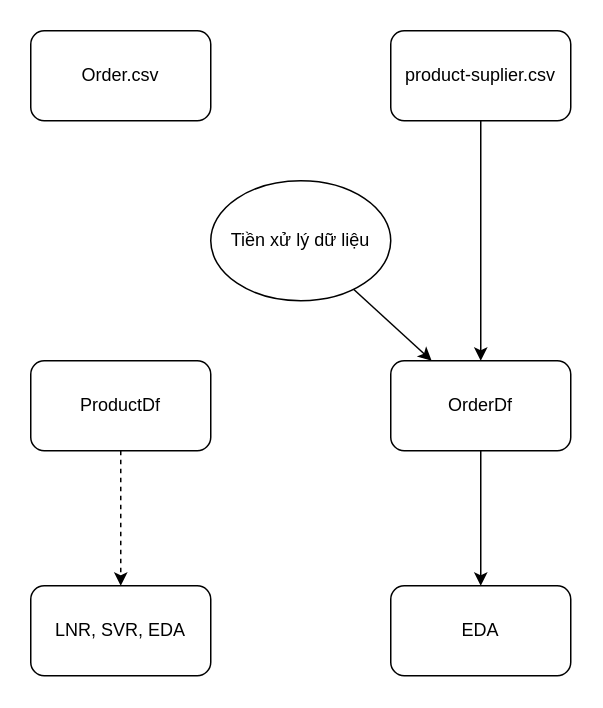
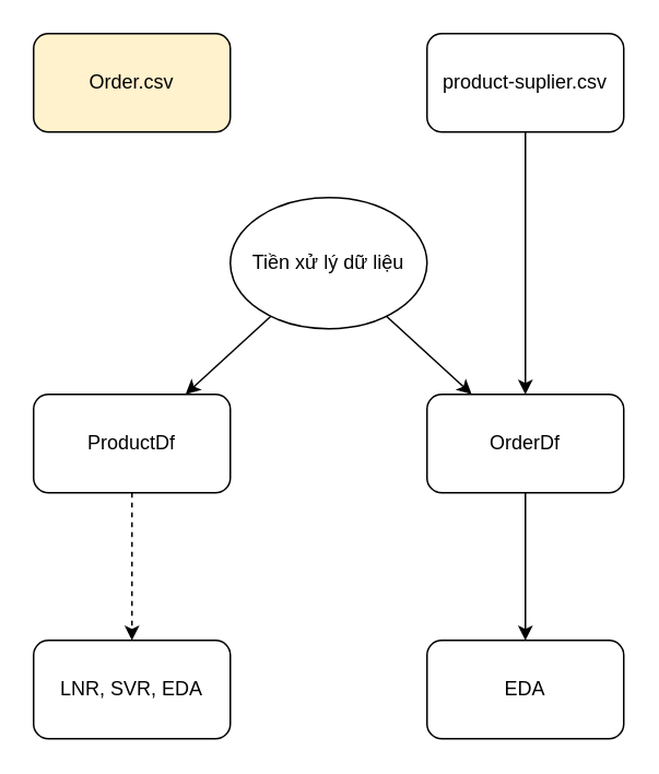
  <mxCell id="0" />
  <mxCell id="1" parent="0" />
- <mxCell id="2" value="Order.csv" style="rounded=1;whiteSpace=wrap;html=1;" vertex="1" parent="1"><mxGeometry x="20" y="20" width="120" height="60" as="geometry" /></mxCell>
+ <mxCell id="2" value="Order.csv" style="rounded=1;whiteSpace=wrap;html=1;fillColor=#fff2cc;" vertex="1" parent="1"><mxGeometry x="20" y="20" width="120" height="60" as="geometry" /></mxCell>
  <mxCell id="3" value="product-suplier.csv" style="rounded=1;whiteSpace=wrap;html=1;" vertex="1" parent="1"><mxGeometry x="260" y="20" width="120" height="60" as="geometry" /></mxCell>
  <mxCell id="4" style="edgeStyle=orthogonalEdgeStyle;rounded=0;orthogonalLoop=1;jettySize=auto;html=1;dashed=1;" edge="1" parent="1" source="5" target="12"><mxGeometry relative="1" as="geometry"><mxPoint x="80" y="380" as="targetPoint" /></mxGeometry></mxCell>
  <mxCell id="5" value="ProductDf" style="rounded=1;whiteSpace=wrap;html=1;" vertex="1" parent="1"><mxGeometry x="20" y="240" width="120" height="60" as="geometry" /></mxCell>
  <mxCell id="6" style="rounded=0;orthogonalLoop=1;jettySize=auto;html=1;" edge="1" parent="1" source="3" target="11"><mxGeometry relative="1" as="geometry"><mxPoint x="133" y="90" as="sourcePoint" /><mxPoint x="217" y="230" as="targetPoint" /></mxGeometry></mxCell>
+ <mxCell id="7" style="rounded=0;orthogonalLoop=1;jettySize=auto;html=1;" edge="1" parent="1" source="9" target="5"><mxGeometry relative="1" as="geometry" /></mxCell>
  <mxCell id="8" style="rounded=0;orthogonalLoop=1;jettySize=auto;html=1;" edge="1" parent="1" source="9" target="11"><mxGeometry relative="1" as="geometry" /></mxCell>
  <mxCell id="9" value="Tiền xử lý dữ liệu" style="ellipse;whiteSpace=wrap;html=1;" vertex="1" parent="1"><mxGeometry x="140" y="120" width="120" height="80" as="geometry" /></mxCell>
  <mxCell id="10" style="edgeStyle=orthogonalEdgeStyle;rounded=0;orthogonalLoop=1;jettySize=auto;html=1;" edge="1" parent="1" source="11" target="13"><mxGeometry relative="1" as="geometry" /></mxCell>
  <mxCell id="11" value="OrderDf" style="rounded=1;whiteSpace=wrap;html=1;" vertex="1" parent="1"><mxGeometry x="260" y="240" width="120" height="60" as="geometry" /></mxCell>
  <mxCell id="12" value="LNR, SVR, EDA" style="rounded=1;whiteSpace=wrap;html=1;" vertex="1" parent="1"><mxGeometry x="20" y="390" width="120" height="60" as="geometry" /></mxCell>
  <mxCell id="13" value="EDA" style="rounded=1;whiteSpace=wrap;html=1;" vertex="1" parent="1"><mxGeometry x="260" y="390" width="120" height="60" as="geometry" /></mxCell>
